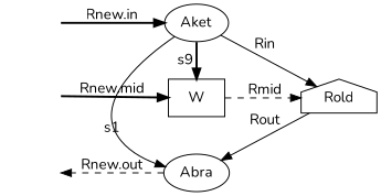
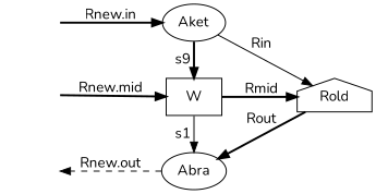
  digraph {
    fontname=Nunito
    rankdir=LR
    node [fontname=Nunito]
    edge [fontname=Nunito style=bold]
    n1 [label=" " style=invisible]
    n2 [label=" " style=invisible]
    n3 [label=" " style=invisible]
    n4 [label=Aket]
    n5 [label=Abra]
    n6 [label=W shape=box]
    n7 [label=Rold shape=house]
    subgraph sub_1 {
      rank=same
      n1
      n2
      n3
    }
    subgraph sub_2 {
      rank=same
      n4
      n5
      n6
    }
    subgraph sub_3 {
      rank=same
      n7
    }
    n1 -> n4 [label="Rnew.in"]
    n3 -> n6 [label="Rnew.mid"]
    n4 -> n6 [label=s9]
    n4 -> n7 [label=Rin style=solid]
    n5 -> n2 [label="Rnew.out" style=dashed]
-   n4 -> n5 [label=s1 style=solid]
-   n6 -> n7 [label=Rmid style=dashed]
-   n7 -> n5 [label=Rout style=solid]
+   n6 -> n5 [label=s1 style=solid]
+   n6 -> n7 [label=Rmid]
+   n7 -> n5 [label=Rout]
  }
